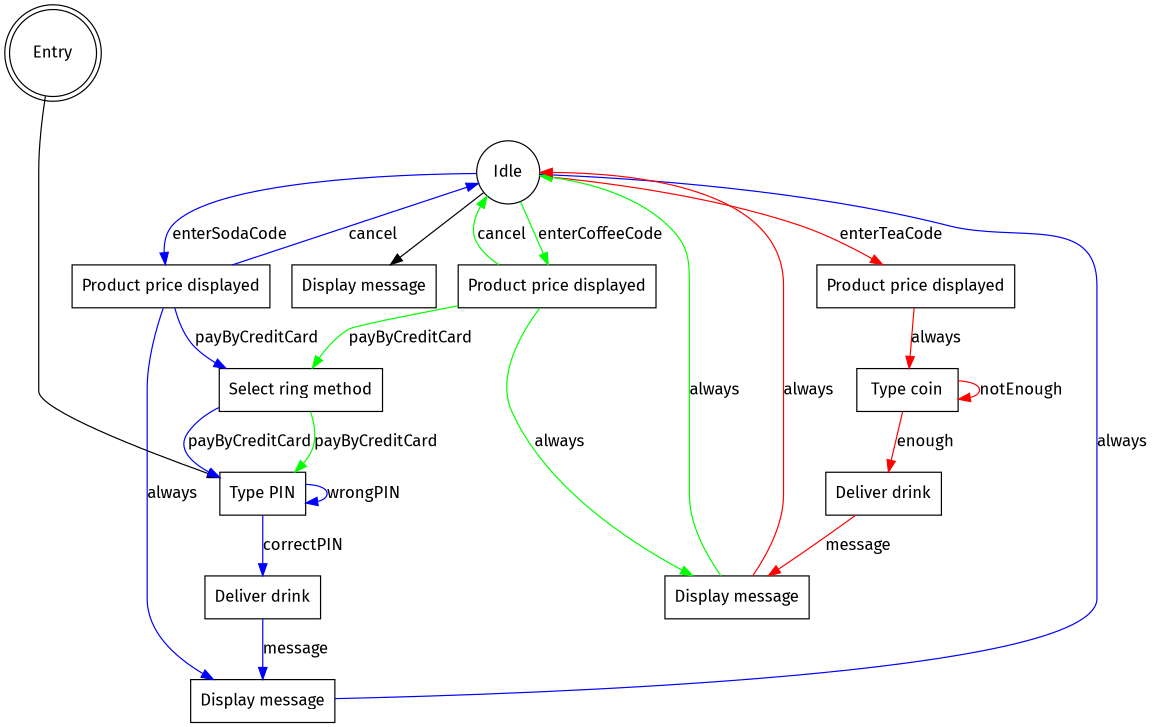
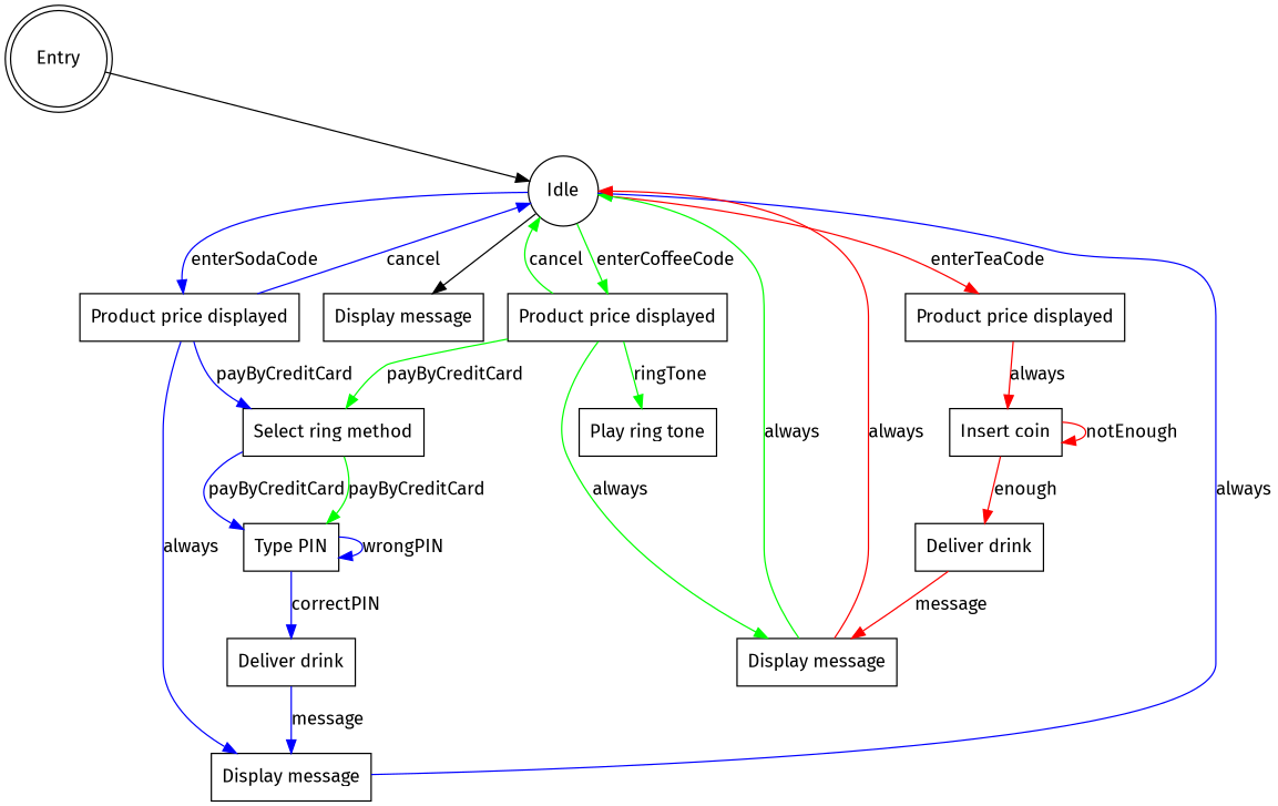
  digraph {
    fontname="Fira Sans"
    node [fontname="Fira Sans" shape=box]
    edge [fontname="Fira Sans" color=blue]
    n1 [label=Entry shape=doublecircle]
    n2 [label=Idle shape=circle]
    n3 [label="Product price displayed"]
    n4 [label="Product price displayed"]
    n5 [label="Product price displayed"]
    n6 [color=black label="Display message"]
    n7 [label="Display message"]
    n8 [label="Select ring method"]
    n9 [label="Display message"]
-   n11 [label="Type coin"]
+   n10 [label="Play ring tone"]
+   n11 [label="Insert coin"]
    n12 [label="Type PIN"]
    n13 [label="Deliver drink"]
    n14 [label="Deliver drink"]
-   n1 -> n12 [color=""]
+   n1 -> n2 [color=""]
    n2 -> n3 [label=enterSodaCode]
    n2 -> n4 [color=green label=enterCoffeeCode]
    n2 -> n5 [color=red label=enterTeaCode]
    n2 -> n6 [color=""]
    n3 -> n2 [label=cancel]
    n3 -> n7 [label=always]
    n3 -> n8 [label=payByCreditCard]
    n4 -> n2 [color=green label=cancel]
    n4 -> n8 [color=green label=payByCreditCard]
    n4 -> n9 [color=green label=always]
+   n4 -> n10 [color=green label=ringTone]
    n5 -> n11 [color=red label=always]
    n7 -> n2 [label=always]
    n8 -> n12 [label=payByCreditCard]
    n8 -> n12 [color=green label=payByCreditCard]
    n9 -> n2 [color=green label=always]
    n9 -> n2 [color=red label=always]
    n11 -> n11 [color=red label=notEnough]
    n11 -> n14 [color=red label=enough]
    n12 -> n12 [label=wrongPIN]
    n12 -> n13 [label=correctPIN]
    n13 -> n7 [label=message]
    n14 -> n9 [color=red label=message]
  }
